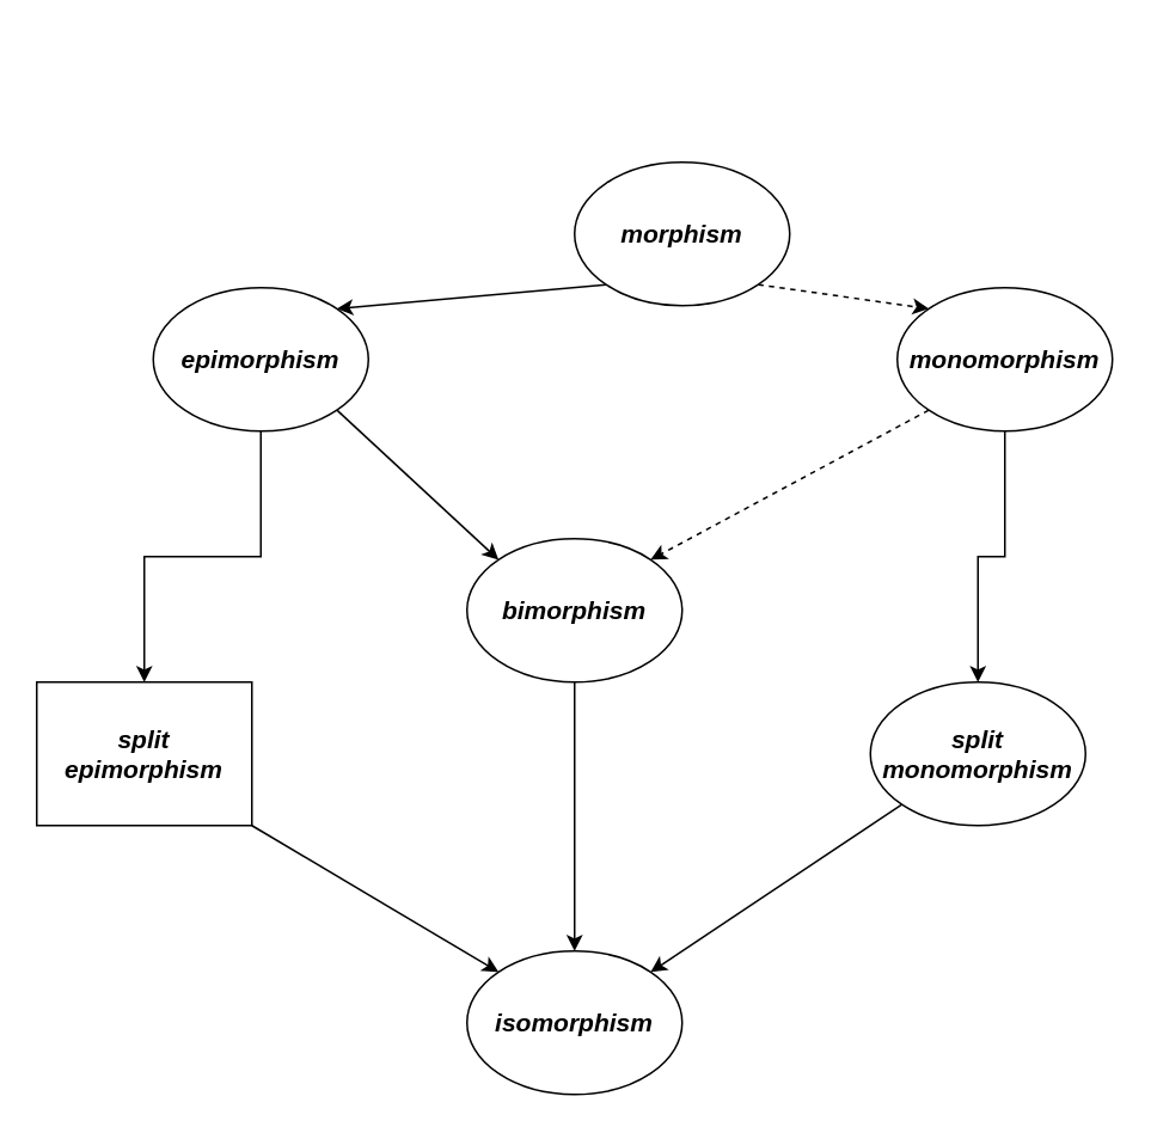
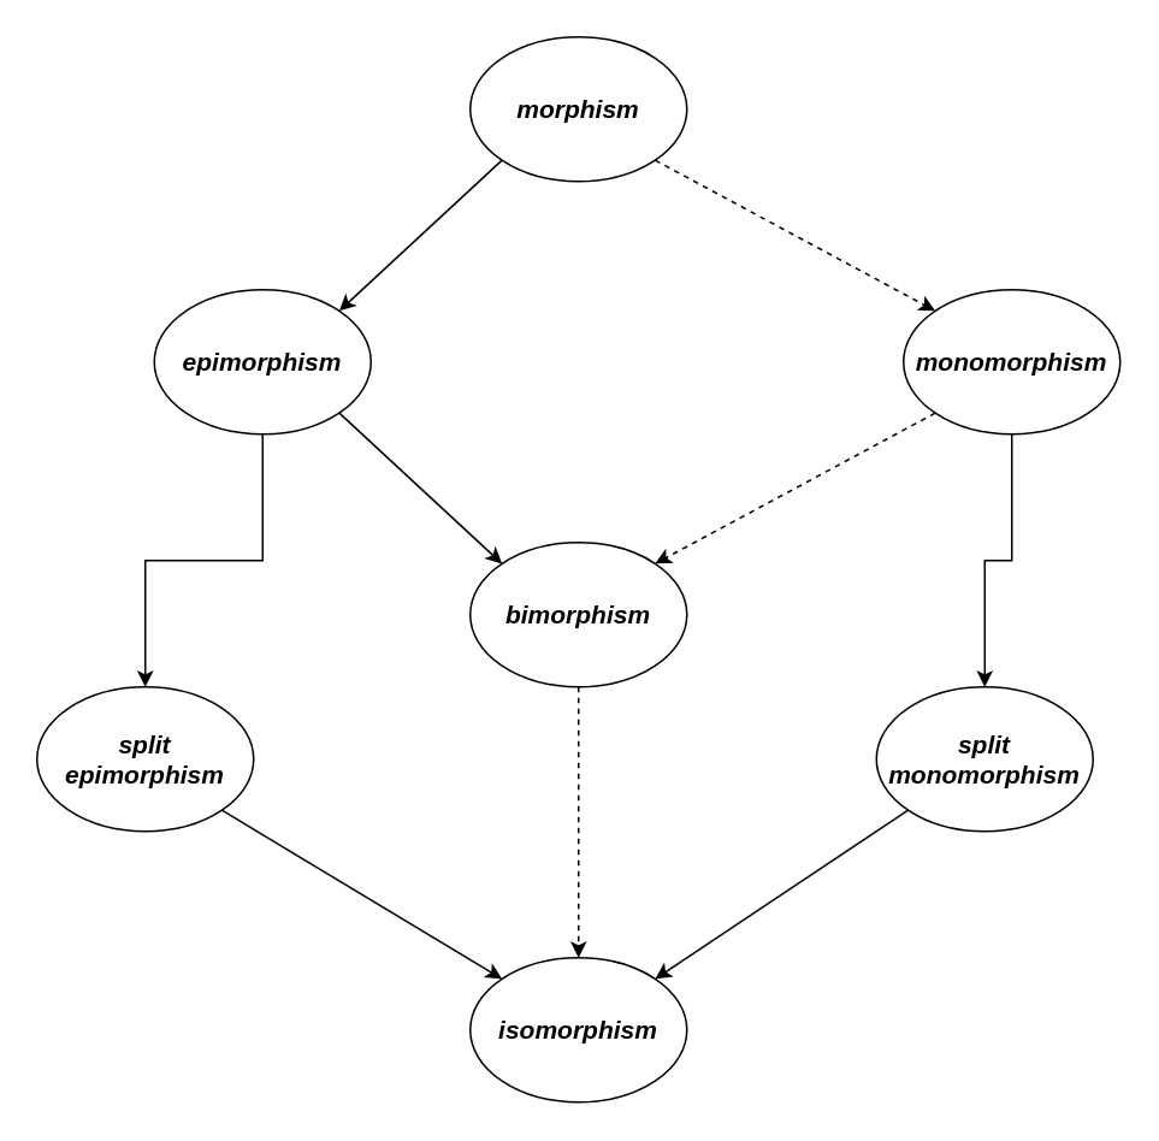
  <mxCell id="0" />
  <mxCell id="1" parent="0" />
- <mxCell id="2" value="&lt;i&gt;&lt;b&gt;&lt;font style=&quot;font-size: 14px&quot;&gt;morphism&lt;/font&gt;&lt;/b&gt;&lt;/i&gt;" style="ellipse;whiteSpace=wrap;html=1;" vertex="1" parent="1"><mxGeometry x="320" y="90" width="120" height="80" as="geometry" /></mxCell>
+ <mxCell id="2" value="&lt;i&gt;&lt;b&gt;&lt;font style=&quot;font-size: 14px&quot;&gt;morphism&lt;/font&gt;&lt;/b&gt;&lt;/i&gt;" style="ellipse;whiteSpace=wrap;html=1;" vertex="1" parent="1"><mxGeometry x="260" y="20" width="120" height="80" as="geometry" /></mxCell>
  <mxCell id="3" style="edgeStyle=orthogonalEdgeStyle;rounded=0;orthogonalLoop=1;jettySize=auto;html=1;entryX=0.5;entryY=0;entryDx=0;entryDy=0;" edge="1" parent="1" source="4" target="8"><mxGeometry relative="1" as="geometry" /></mxCell>
  <mxCell id="4" value="&lt;i&gt;&lt;b&gt;&lt;font style=&quot;font-size: 14px&quot;&gt;monomorphism&lt;/font&gt;&lt;/b&gt;&lt;/i&gt;" style="ellipse;whiteSpace=wrap;html=1;" vertex="1" parent="1"><mxGeometry x="500" y="160" width="120" height="80" as="geometry" /></mxCell>
- <mxCell id="5" value="&lt;div&gt;&lt;i&gt;&lt;b&gt;&lt;font style=&quot;font-size: 14px&quot;&gt;split &lt;br&gt;&lt;/font&gt;&lt;/b&gt;&lt;/i&gt;&lt;/div&gt;&lt;div&gt;&lt;i&gt;&lt;b&gt;&lt;font style=&quot;font-size: 14px&quot;&gt;epimorphism&lt;/font&gt;&lt;/b&gt;&lt;/i&gt;&lt;/div&gt;" style="whiteSpace=wrap;html=1;rounded=0;" vertex="1" parent="1"><mxGeometry x="20" y="380" width="120" height="80" as="geometry" /></mxCell>
+ <mxCell id="5" value="&lt;div&gt;&lt;i&gt;&lt;b&gt;&lt;font style=&quot;font-size: 14px&quot;&gt;split &lt;br&gt;&lt;/font&gt;&lt;/b&gt;&lt;/i&gt;&lt;/div&gt;&lt;div&gt;&lt;i&gt;&lt;b&gt;&lt;font style=&quot;font-size: 14px&quot;&gt;epimorphism&lt;/font&gt;&lt;/b&gt;&lt;/i&gt;&lt;/div&gt;" style="ellipse;whiteSpace=wrap;html=1;" vertex="1" parent="1"><mxGeometry x="20" y="380" width="120" height="80" as="geometry" /></mxCell>
  <mxCell id="6" style="edgeStyle=orthogonalEdgeStyle;rounded=0;orthogonalLoop=1;jettySize=auto;html=1;entryX=0.5;entryY=0;entryDx=0;entryDy=0;" edge="1" parent="1" source="7" target="5"><mxGeometry relative="1" as="geometry" /></mxCell>
  <mxCell id="7" value="&lt;i&gt;&lt;b&gt;&lt;font style=&quot;font-size: 14px&quot;&gt;epimorphism&lt;/font&gt;&lt;/b&gt;&lt;/i&gt;" style="ellipse;whiteSpace=wrap;html=1;" vertex="1" parent="1"><mxGeometry x="85" y="160" width="120" height="80" as="geometry" /></mxCell>
  <mxCell id="8" value="&lt;i&gt;&lt;b&gt;&lt;font style=&quot;font-size: 14px&quot;&gt;split monomorphism&lt;/font&gt;&lt;/b&gt;&lt;/i&gt;" style="ellipse;whiteSpace=wrap;html=1;" vertex="1" parent="1"><mxGeometry x="485" y="380" width="120" height="80" as="geometry" /></mxCell>
  <mxCell id="9" value="&lt;i&gt;&lt;b&gt;&lt;font style=&quot;font-size: 14px&quot;&gt;isomorphism&lt;/font&gt;&lt;/b&gt;&lt;/i&gt;" style="ellipse;whiteSpace=wrap;html=1;" vertex="1" parent="1"><mxGeometry x="260" y="530" width="120" height="80" as="geometry" /></mxCell>
- <mxCell id="10" style="edgeStyle=orthogonalEdgeStyle;rounded=0;orthogonalLoop=1;jettySize=auto;html=1;entryX=0.5;entryY=0;entryDx=0;entryDy=0;" edge="1" parent="1" source="11" target="9"><mxGeometry relative="1" as="geometry" /></mxCell>
+ <mxCell id="10" style="edgeStyle=orthogonalEdgeStyle;rounded=0;orthogonalLoop=1;jettySize=auto;html=1;entryX=0.5;entryY=0;entryDx=0;entryDy=0;dashed=1;" edge="1" parent="1" source="11" target="9"><mxGeometry relative="1" as="geometry" /></mxCell>
  <mxCell id="11" value="&lt;i&gt;&lt;b&gt;&lt;font style=&quot;font-size: 14px&quot;&gt;bimorphism&lt;/font&gt;&lt;/b&gt;&lt;/i&gt;" style="ellipse;whiteSpace=wrap;html=1;" vertex="1" parent="1"><mxGeometry x="260" y="300" width="120" height="80" as="geometry" /></mxCell>
  <mxCell id="12" value="" style="endArrow=classic;html=1;exitX=1;exitY=1;exitDx=0;exitDy=0;entryX=0;entryY=0;entryDx=0;entryDy=0;dashed=1;" edge="1" parent="1" source="2" target="4"><mxGeometry width="50" height="50" relative="1" as="geometry"><mxPoint x="410" y="150" as="sourcePoint" /><mxPoint x="470" y="180" as="targetPoint" /></mxGeometry></mxCell>
  <mxCell id="13" value="" style="endArrow=classic;html=1;exitX=0;exitY=1;exitDx=0;exitDy=0;entryX=1;entryY=0;entryDx=0;entryDy=0;" edge="1" parent="1" source="2" target="7"><mxGeometry width="50" height="50" relative="1" as="geometry"><mxPoint x="170" y="160" as="sourcePoint" /><mxPoint x="220" y="110" as="targetPoint" /></mxGeometry></mxCell>
  <mxCell id="14" value="" style="endArrow=classic;html=1;exitX=1;exitY=1;exitDx=0;exitDy=0;entryX=0;entryY=0;entryDx=0;entryDy=0;" edge="1" parent="1" source="7" target="11"><mxGeometry width="50" height="50" relative="1" as="geometry"><mxPoint x="160" y="280" as="sourcePoint" /><mxPoint x="210" y="230" as="targetPoint" /></mxGeometry></mxCell>
  <mxCell id="15" value="" style="endArrow=classic;html=1;exitX=0;exitY=1;exitDx=0;exitDy=0;entryX=1;entryY=0;entryDx=0;entryDy=0;dashed=1;" edge="1" parent="1" source="4" target="11"><mxGeometry width="50" height="50" relative="1" as="geometry"><mxPoint x="380" y="240" as="sourcePoint" /><mxPoint x="430" y="190" as="targetPoint" /></mxGeometry></mxCell>
  <mxCell id="16" value="" style="endArrow=classic;html=1;exitX=1;exitY=1;exitDx=0;exitDy=0;entryX=0;entryY=0;entryDx=0;entryDy=0;" edge="1" parent="1" source="5" target="9"><mxGeometry width="50" height="50" relative="1" as="geometry"><mxPoint x="160" y="530" as="sourcePoint" /><mxPoint x="210" y="560" as="targetPoint" /></mxGeometry></mxCell>
  <mxCell id="17" value="" style="endArrow=classic;html=1;exitX=0;exitY=1;exitDx=0;exitDy=0;entryX=1;entryY=0;entryDx=0;entryDy=0;" edge="1" parent="1" source="8" target="9"><mxGeometry width="50" height="50" relative="1" as="geometry"><mxPoint x="440" y="530" as="sourcePoint" /><mxPoint x="490" y="480" as="targetPoint" /></mxGeometry></mxCell>
